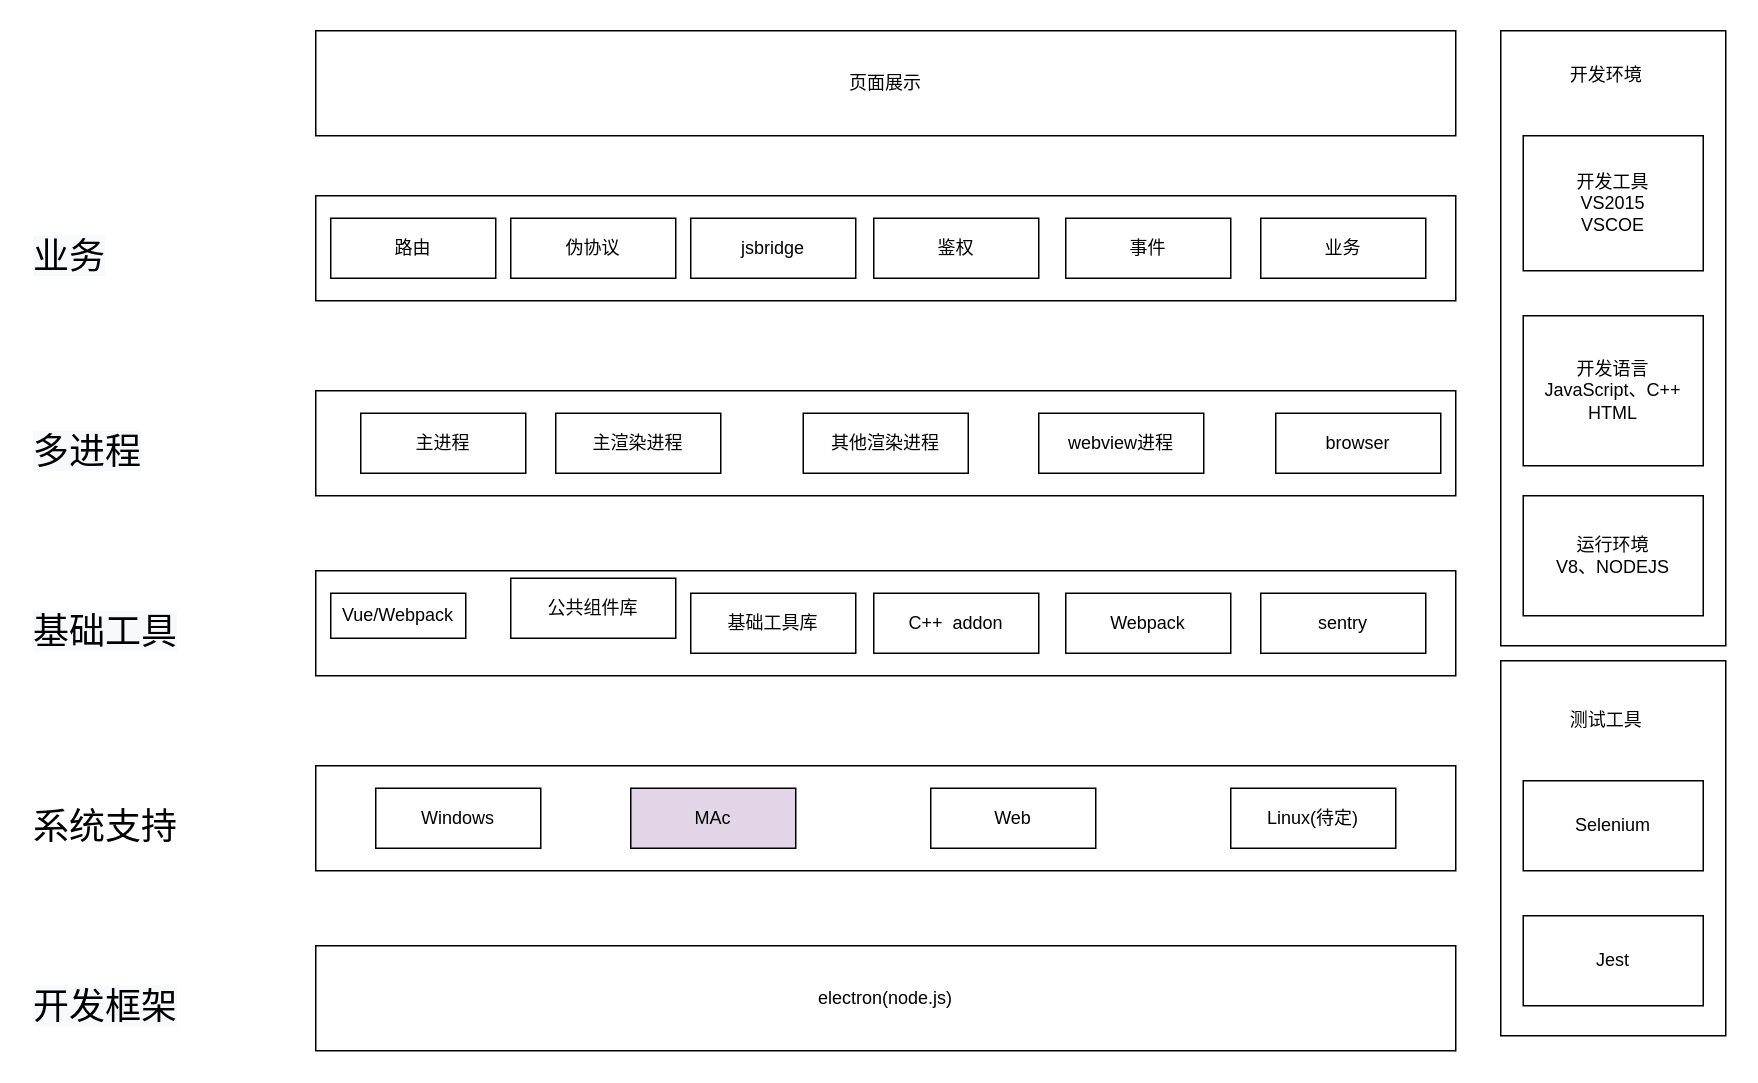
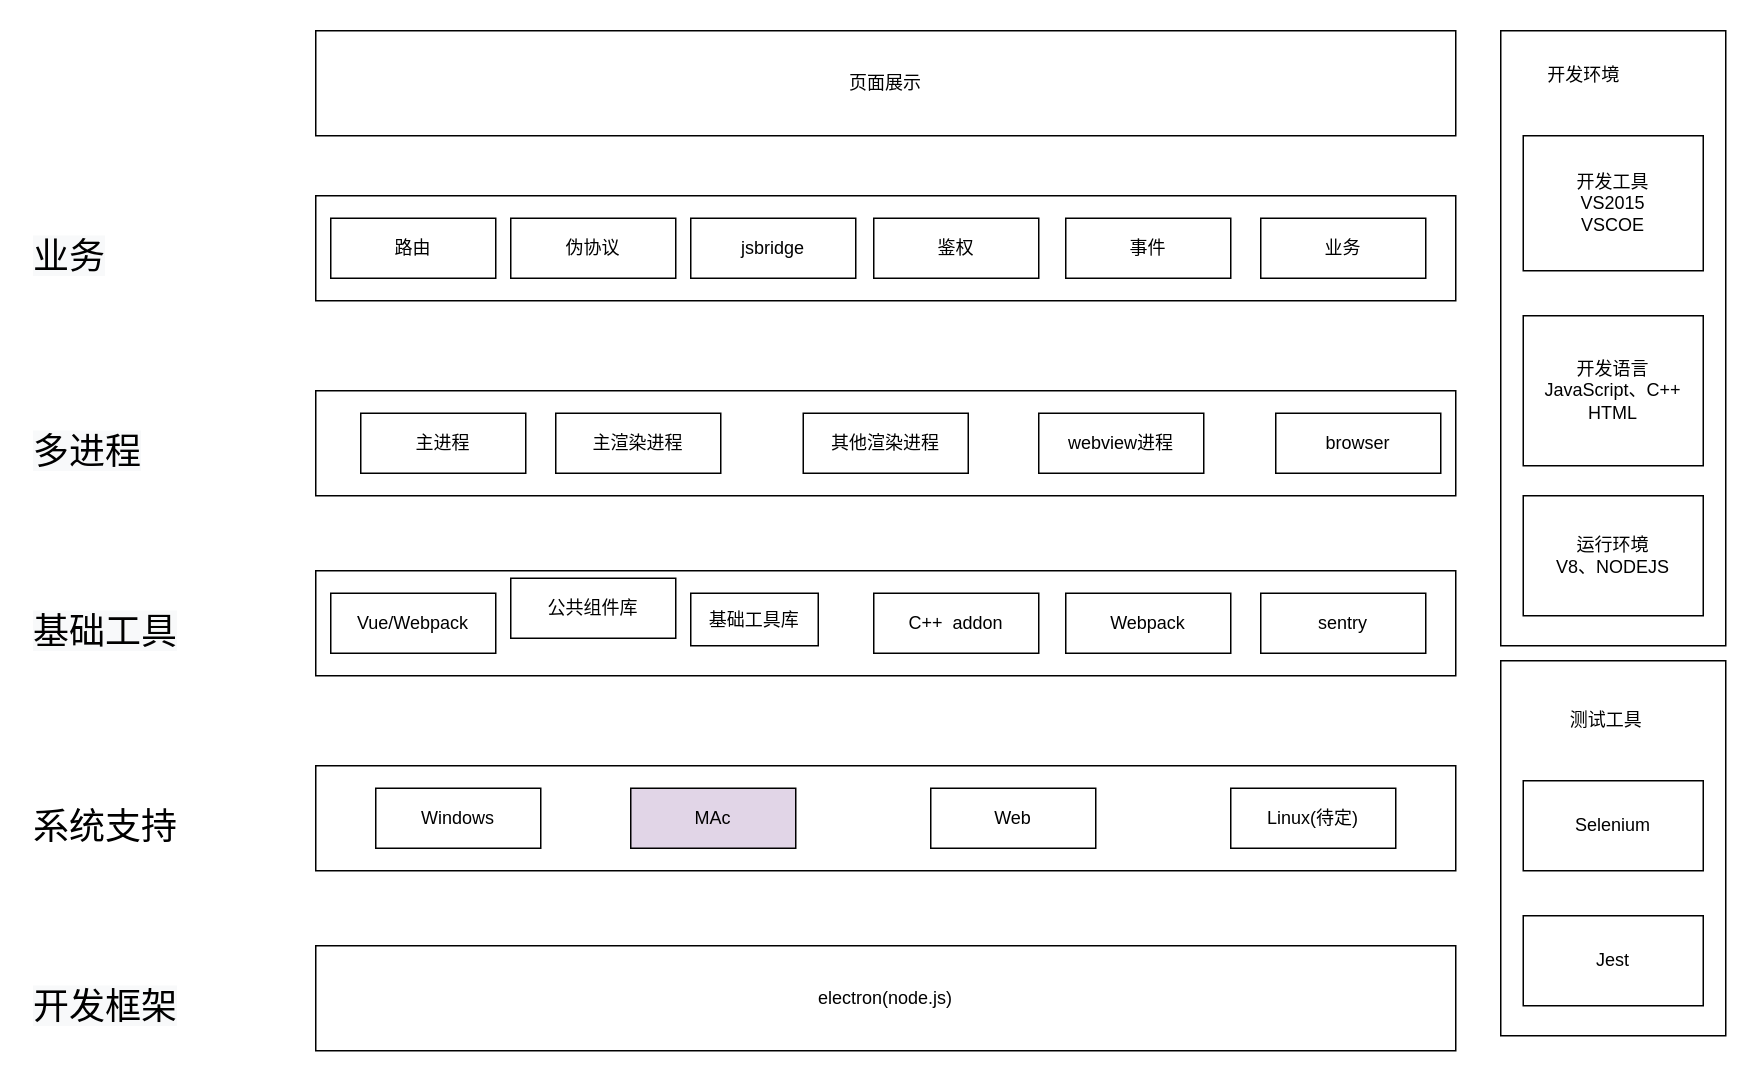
  <mxCell id="0" />
  <mxCell id="1" parent="0" />
  <mxCell id="2" value="" style="rounded=0;whiteSpace=wrap;html=1;" vertex="1" parent="1"><mxGeometry x="210" y="510" width="760" height="70" as="geometry" /></mxCell>
  <mxCell id="3" value="Windows" style="rounded=0;whiteSpace=wrap;html=1;" vertex="1" parent="1"><mxGeometry x="250" y="525" width="110" height="40" as="geometry" /></mxCell>
  <mxCell id="4" value="MAc" style="rounded=0;whiteSpace=wrap;html=1;fillColor=#e1d5e7;" vertex="1" parent="1"><mxGeometry x="420" y="525" width="110" height="40" as="geometry" /></mxCell>
  <mxCell id="5" value="Web" style="rounded=0;whiteSpace=wrap;html=1;" vertex="1" parent="1"><mxGeometry x="620" y="525" width="110" height="40" as="geometry" /></mxCell>
  <mxCell id="6" value="Linux(待定)" style="rounded=0;whiteSpace=wrap;html=1;" vertex="1" parent="1"><mxGeometry x="820" y="525" width="110" height="40" as="geometry" /></mxCell>
  <mxCell id="7" value="electron(node.js)" style="rounded=0;whiteSpace=wrap;html=1;" vertex="1" parent="1"><mxGeometry x="210" y="630" width="760" height="70" as="geometry" /></mxCell>
  <mxCell id="8" value="" style="rounded=0;whiteSpace=wrap;html=1;" vertex="1" parent="1"><mxGeometry x="210" y="380" width="760" height="70" as="geometry" /></mxCell>
- <mxCell id="9" value="Vue/Webpack" style="rounded=0;whiteSpace=wrap;html=1;" vertex="1" parent="1"><mxGeometry x="220" y="395" width="90" height="30" as="geometry" /></mxCell>
+ <mxCell id="9" value="Vue/Webpack" style="rounded=0;whiteSpace=wrap;html=1;" vertex="1" parent="1"><mxGeometry x="220" y="395" width="110" height="40" as="geometry" /></mxCell>
  <mxCell id="10" value="公共组件库" style="rounded=0;whiteSpace=wrap;html=1;" vertex="1" parent="1"><mxGeometry x="340" y="385" width="110" height="40" as="geometry" /></mxCell>
  <mxCell id="11" value="Webpack" style="rounded=0;whiteSpace=wrap;html=1;" vertex="1" parent="1"><mxGeometry x="710" y="395" width="110" height="40" as="geometry" /></mxCell>
  <mxCell id="12" value="" style="rounded=0;whiteSpace=wrap;html=1;" vertex="1" parent="1"><mxGeometry x="210" y="260" width="760" height="70" as="geometry" /></mxCell>
  <mxCell id="13" value="主进程" style="rounded=0;whiteSpace=wrap;html=1;" vertex="1" parent="1"><mxGeometry x="240" y="275" width="110" height="40" as="geometry" /></mxCell>
  <mxCell id="14" value="主渲染进程" style="rounded=0;whiteSpace=wrap;html=1;" vertex="1" parent="1"><mxGeometry x="370" y="275" width="110" height="40" as="geometry" /></mxCell>
  <mxCell id="15" value="其他渲染进程" style="rounded=0;whiteSpace=wrap;html=1;" vertex="1" parent="1"><mxGeometry x="535" y="275" width="110" height="40" as="geometry" /></mxCell>
  <mxCell id="16" value="browser" style="rounded=0;whiteSpace=wrap;html=1;" vertex="1" parent="1"><mxGeometry x="850" y="275" width="110" height="40" as="geometry" /></mxCell>
  <mxCell id="17" value="" style="rounded=0;whiteSpace=wrap;html=1;" vertex="1" parent="1"><mxGeometry x="210" y="130" width="760" height="70" as="geometry" /></mxCell>
  <mxCell id="18" value="路由" style="rounded=0;whiteSpace=wrap;html=1;" vertex="1" parent="1"><mxGeometry x="220" y="145" width="110" height="40" as="geometry" /></mxCell>
  <mxCell id="19" value="伪协议" style="rounded=0;whiteSpace=wrap;html=1;" vertex="1" parent="1"><mxGeometry x="340" y="145" width="110" height="40" as="geometry" /></mxCell>
  <mxCell id="20" value="jsbridge" style="rounded=0;whiteSpace=wrap;html=1;" vertex="1" parent="1"><mxGeometry x="460" y="145" width="110" height="40" as="geometry" /></mxCell>
  <mxCell id="21" value="鉴权" style="rounded=0;whiteSpace=wrap;html=1;" vertex="1" parent="1"><mxGeometry x="582" y="145" width="110" height="40" as="geometry" /></mxCell>
  <mxCell id="22" value="页面展示" style="rounded=0;whiteSpace=wrap;html=1;" vertex="1" parent="1"><mxGeometry x="210" y="20" width="760" height="70" as="geometry" /></mxCell>
  <mxCell id="23" value="&lt;span style=&quot;color: rgb(0 , 0 , 0) ; font-family: &amp;#34;helvetica&amp;#34; ; font-size: 24px ; font-style: normal ; font-weight: 400 ; letter-spacing: normal ; text-align: center ; text-indent: 0px ; text-transform: none ; word-spacing: 0px ; background-color: rgb(248 , 249 , 250) ; display: inline ; float: none&quot;&gt;基础工具&lt;/span&gt;" style="text;whiteSpace=wrap;html=1;" vertex="1" parent="1"><mxGeometry x="20" y="400" width="120" height="30" as="geometry" /></mxCell>
  <mxCell id="24" value="&lt;span style=&quot;color: rgb(0 , 0 , 0) ; font-family: &amp;#34;helvetica&amp;#34; ; font-size: 24px ; font-style: normal ; font-weight: 400 ; letter-spacing: normal ; text-align: center ; text-indent: 0px ; text-transform: none ; word-spacing: 0px ; background-color: rgb(248 , 249 , 250) ; display: inline ; float: none&quot;&gt;多进程&lt;/span&gt;" style="text;whiteSpace=wrap;html=1;" vertex="1" parent="1"><mxGeometry x="20" y="280" width="120" height="30" as="geometry" /></mxCell>
  <mxCell id="25" value="&lt;span style=&quot;color: rgb(0 , 0 , 0) ; font-family: &amp;#34;helvetica&amp;#34; ; font-size: 24px ; font-style: normal ; font-weight: 400 ; letter-spacing: normal ; text-align: center ; text-indent: 0px ; text-transform: none ; word-spacing: 0px ; background-color: rgb(248 , 249 , 250) ; display: inline ; float: none&quot;&gt;业务&lt;/span&gt;" style="text;whiteSpace=wrap;html=1;" vertex="1" parent="1"><mxGeometry x="20" y="150" width="120" height="30" as="geometry" /></mxCell>
- <mxCell id="26" value="基础工具库" style="rounded=0;whiteSpace=wrap;html=1;" vertex="1" parent="1"><mxGeometry x="460" y="395" width="110" height="40" as="geometry" /></mxCell>
+ <mxCell id="26" value="基础工具库" style="rounded=0;whiteSpace=wrap;html=1;" vertex="1" parent="1"><mxGeometry x="460" y="395" width="85" height="35" as="geometry" /></mxCell>
  <mxCell id="27" value="C++&amp;nbsp; addon" style="rounded=0;whiteSpace=wrap;html=1;" vertex="1" parent="1"><mxGeometry x="582" y="395" width="110" height="40" as="geometry" /></mxCell>
  <mxCell id="28" value="webview进程" style="rounded=0;whiteSpace=wrap;html=1;" vertex="1" parent="1"><mxGeometry x="692" y="275" width="110" height="40" as="geometry" /></mxCell>
  <mxCell id="29" value="&lt;div style=&quot;text-align: center&quot;&gt;&lt;font face=&quot;helvetica&quot;&gt;&lt;span style=&quot;font-size: 24px&quot;&gt;系统支持&lt;/span&gt;&lt;/font&gt;&lt;/div&gt;" style="text;whiteSpace=wrap;html=1;" vertex="1" parent="1"><mxGeometry x="20" y="530" width="120" height="30" as="geometry" /></mxCell>
  <mxCell id="30" value="&lt;span style=&quot;color: rgb(0 , 0 , 0) ; font-family: &amp;#34;helvetica&amp;#34; ; font-size: 24px ; font-style: normal ; font-weight: 400 ; letter-spacing: normal ; text-align: center ; text-indent: 0px ; text-transform: none ; word-spacing: 0px ; background-color: rgb(248 , 249 , 250) ; display: inline ; float: none&quot;&gt;开发框架&lt;/span&gt;" style="text;whiteSpace=wrap;html=1;" vertex="1" parent="1"><mxGeometry x="20" y="650" width="120" height="30" as="geometry" /></mxCell>
  <mxCell id="31" value="sentry" style="rounded=0;whiteSpace=wrap;html=1;" vertex="1" parent="1"><mxGeometry x="840" y="395" width="110" height="40" as="geometry" /></mxCell>
  <mxCell id="32" value="事件" style="rounded=0;whiteSpace=wrap;html=1;" vertex="1" parent="1"><mxGeometry x="710" y="145" width="110" height="40" as="geometry" /></mxCell>
  <mxCell id="33" value="业务" style="rounded=0;whiteSpace=wrap;html=1;" vertex="1" parent="1"><mxGeometry x="840" y="145" width="110" height="40" as="geometry" /></mxCell>
  <mxCell id="34" value="" style="rounded=0;whiteSpace=wrap;html=1;" vertex="1" parent="1"><mxGeometry x="1000" y="440" width="150" height="250" as="geometry" /></mxCell>
  <mxCell id="35" value="Jest" style="rounded=0;whiteSpace=wrap;html=1;" vertex="1" parent="1"><mxGeometry x="1015" y="610" width="120" height="60" as="geometry" /></mxCell>
  <mxCell id="36" value="Selenium" style="rounded=0;whiteSpace=wrap;html=1;" vertex="1" parent="1"><mxGeometry x="1015" y="520" width="120" height="60" as="geometry" /></mxCell>
  <mxCell id="37" value="" style="rounded=0;whiteSpace=wrap;html=1;" vertex="1" parent="1"><mxGeometry x="1000" y="20" width="150" height="410" as="geometry" /></mxCell>
  <mxCell id="38" value="开发工具&lt;br&gt;VS2015&lt;br&gt;VSCOE" style="rounded=0;whiteSpace=wrap;html=1;" vertex="1" parent="1"><mxGeometry x="1015" y="90" width="120" height="90" as="geometry" /></mxCell>
  <mxCell id="39" value="开发语言&lt;br&gt;JavaScript、C++&lt;br&gt;HTML" style="rounded=0;whiteSpace=wrap;html=1;" vertex="1" parent="1"><mxGeometry x="1015" y="210" width="120" height="100" as="geometry" /></mxCell>
  <mxCell id="40" value="运行环境&lt;br&gt;V8、NODEJS" style="rounded=0;whiteSpace=wrap;html=1;" vertex="1" parent="1"><mxGeometry x="1015" y="330" width="120" height="80" as="geometry" /></mxCell>
  <mxCell id="41" value="测试工具" style="text;html=1;align=center;verticalAlign=middle;resizable=0;points=[];autosize=1;strokeColor=none;" vertex="1" parent="1"><mxGeometry x="1040" y="470" width="60" height="20" as="geometry" /></mxCell>
- <mxCell id="42" value="开发环境" style="text;html=1;align=center;verticalAlign=middle;resizable=0;points=[];autosize=1;strokeColor=none;" vertex="1" parent="1"><mxGeometry x="1040" y="40" width="60" height="20" as="geometry" /></mxCell>
+ <mxCell id="42" value="开发环境" style="text;html=1;align=center;verticalAlign=middle;resizable=0;points=[];autosize=1;strokeColor=none;" vertex="1" parent="1"><mxGeometry x="1025" y="40" width="60" height="20" as="geometry" /></mxCell>
